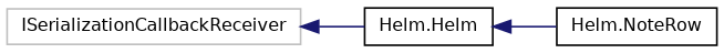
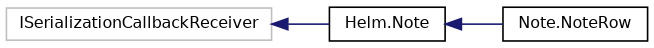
  digraph {
    rankdir=LR
    node [color=black fillcolor=white fontname=Helvetica fontsize=10 shape=record style=filled]
    edge [color=midnightblue dir=back fontname=Helvetica fontsize=10 labelfontname=Helvetica labelfontsize=10 style=solid]
    n1 [color=grey75 height=0.2 label=ISerializationCallbackReceiver width=0.4]
-   n2 [height=0.2 label="Helm.Helm" width=0.4]
-   n3 [height=0.2 label="Helm.NoteRow" width=0.4]
+   n2 [height=0.2 label="Helm.Note" width=0.4]
+   n3 [height=0.2 label="Note.NoteRow" width=0.4]
    n1 -> n2
    n2 -> n3
  }
